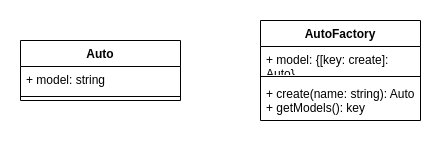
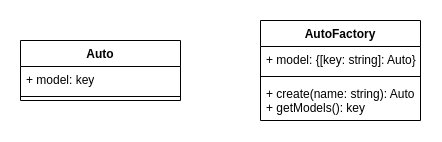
  <mxCell id="0" />
  <mxCell id="1" parent="0" />
  <mxCell id="2" value="Auto" style="swimlane;fontStyle=1;align=center;verticalAlign=top;childLayout=stackLayout;horizontal=1;startSize=26;horizontalStack=0;resizeParent=1;resizeParentMax=0;resizeLast=0;collapsible=1;marginBottom=0;whiteSpace=wrap;html=1;" parent="1" vertex="1"><mxGeometry x="20" y="40" width="160" height="60" as="geometry" /></mxCell>
- <mxCell id="3" value="+ model: string" style="text;strokeColor=none;fillColor=none;align=left;verticalAlign=top;spacingLeft=4;spacingRight=4;overflow=hidden;rotatable=0;points=[[0,0.5],[1,0.5]];portConstraint=eastwest;whiteSpace=wrap;html=1;" parent="2" vertex="1"><mxGeometry y="26" width="160" height="26" as="geometry" /></mxCell>
+ <mxCell id="3" value="+ model: key" style="text;strokeColor=none;fillColor=none;align=left;verticalAlign=top;spacingLeft=4;spacingRight=4;overflow=hidden;rotatable=0;points=[[0,0.5],[1,0.5]];portConstraint=eastwest;whiteSpace=wrap;html=1;" parent="2" vertex="1"><mxGeometry y="26" width="160" height="26" as="geometry" /></mxCell>
  <mxCell id="4" value="" style="line;strokeWidth=1;fillColor=none;align=left;verticalAlign=middle;spacingTop=-1;spacingLeft=3;spacingRight=3;rotatable=0;labelPosition=right;points=[];portConstraint=eastwest;strokeColor=inherit;" parent="2" vertex="1"><mxGeometry y="52" width="160" height="8" as="geometry" /></mxCell>
  <mxCell id="5" value="AutoFactory" style="swimlane;fontStyle=1;align=center;verticalAlign=top;childLayout=stackLayout;horizontal=1;startSize=26;horizontalStack=0;resizeParent=1;resizeParentMax=0;resizeLast=0;collapsible=1;marginBottom=0;whiteSpace=wrap;html=1;" parent="1" vertex="1"><mxGeometry x="260" y="20" width="160" height="100" as="geometry" /></mxCell>
- <mxCell id="6" value="+ model: {[key: create]: Auto}" style="text;strokeColor=none;fillColor=none;align=left;verticalAlign=top;spacingLeft=4;spacingRight=4;overflow=hidden;rotatable=0;points=[[0,0.5],[1,0.5]];portConstraint=eastwest;whiteSpace=wrap;html=1;" parent="5" vertex="1"><mxGeometry y="26" width="160" height="26" as="geometry" /></mxCell>
+ <mxCell id="6" value="+ model: {[key: string]: Auto}" style="text;strokeColor=none;fillColor=none;align=left;verticalAlign=top;spacingLeft=4;spacingRight=4;overflow=hidden;rotatable=0;points=[[0,0.5],[1,0.5]];portConstraint=eastwest;whiteSpace=wrap;html=1;" parent="5" vertex="1"><mxGeometry y="26" width="160" height="26" as="geometry" /></mxCell>
  <mxCell id="7" value="" style="line;strokeWidth=1;fillColor=none;align=left;verticalAlign=middle;spacingTop=-1;spacingLeft=3;spacingRight=3;rotatable=0;labelPosition=right;points=[];portConstraint=eastwest;strokeColor=inherit;" parent="5" vertex="1"><mxGeometry y="52" width="160" height="8" as="geometry" /></mxCell>
  <mxCell id="8" value="+ create(name: string): Auto&lt;br&gt;+ getModels(): key" style="text;strokeColor=none;fillColor=none;align=left;verticalAlign=top;spacingLeft=4;spacingRight=4;overflow=hidden;rotatable=0;points=[[0,0.5],[1,0.5]];portConstraint=eastwest;whiteSpace=wrap;html=1;" parent="5" vertex="1"><mxGeometry y="60" width="160" height="40" as="geometry" /></mxCell>
